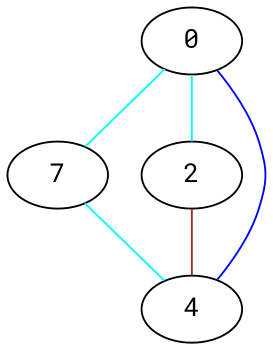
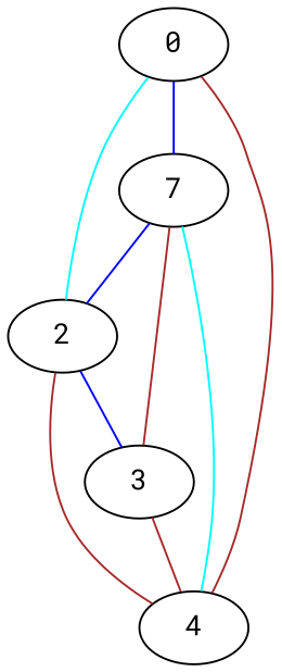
  strict graph {
    fontname="Roboto Mono"
    node [fontname="Roboto Mono"]
    edge [color=blue fontname="Roboto Mono"]
    n1 [label=7]
    0
    2
    4
+   3
+   n1 -- 2
    n1 -- 4 [color=cyan]
-   0 -- n1 [color=cyan]
+   n1 -- 3 [color=brown]
+   0 -- n1
    0 -- 2 [color=cyan]
-   0 -- 4
+   0 -- 4 [color=brown]
    2 -- 4 [color=brown]
+   2 -- 3
+   3 -- 4 [color=brown]
  }
